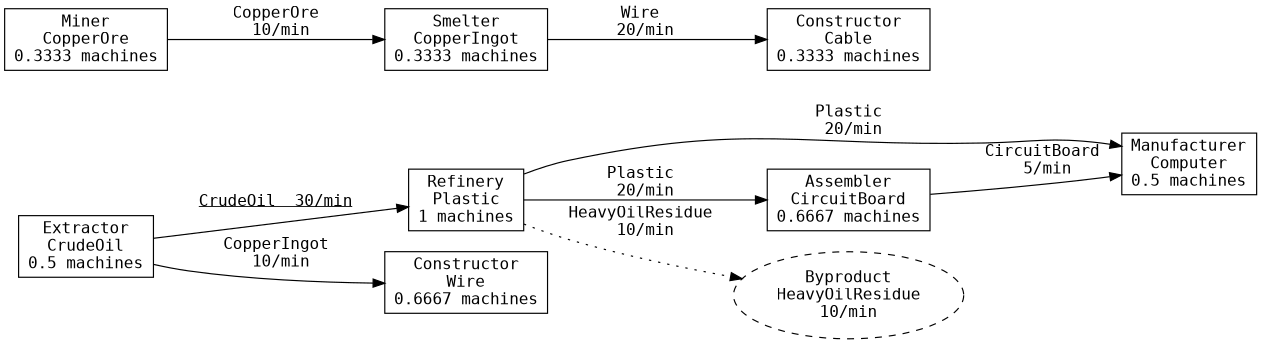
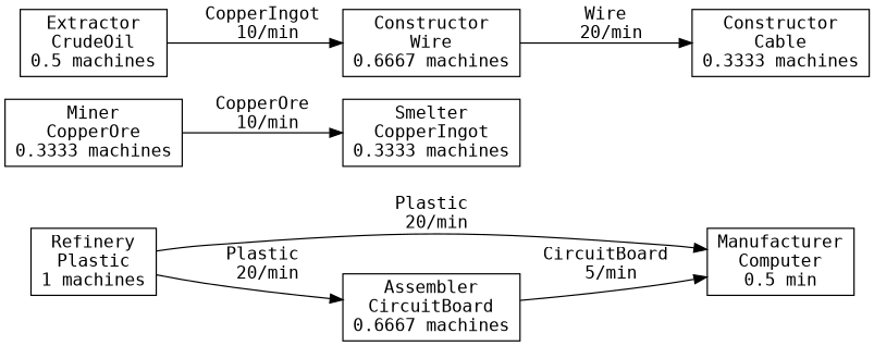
  digraph {
    fontname="DejaVu Sans Mono"
    rankdir=LR
    node [fontname="DejaVu Sans Mono" shape=box]
    edge [fontname="DejaVu Sans Mono"]
-   n1 [label="Manufacturer\nComputer\n0.5 machines"]
+   n1 [label="Manufacturer\nComputer\n0.5 min"]
    n2 [label="Assembler\nCircuitBoard\n0.6667 machines"]
    n3 [label="Refinery\nPlastic\n1 machines"]
-   n4 [label="Byproduct\nHeavyOilResidue\n10/min" shape=ellipse style=dashed]
    n5 [label="Smelter\nCopperIngot\n0.3333 machines"]
    n6 [label="Constructor\nWire\n0.6667 machines"]
    n7 [label="Constructor\nCable\n0.3333 machines"]
    n8 [label="Extractor\nCrudeOil\n0.5 machines"]
    n9 [label="Miner\nCopperOre\n0.3333 machines"]
    n2 -> n1 [label="CircuitBoard\n 5/min"]
    n3 -> n1 [label="Plastic\n 20/min"]
    n3 -> n2 [label="Plastic\n 20/min"]
-   n3 -> n4 [label="HeavyOilResidue\n 10/min" style=dotted]
-   n5 -> n7 [label="Wire\n 20/min"]
-   n8 -> n3 [label=< <U>CrudeOil  30/min</U> >]
+   n6 -> n7 [label="Wire\n 20/min"]
    n8 -> n6 [label="CopperIngot\n 10/min"]
    n9 -> n5 [label="CopperOre\n 10/min"]
  }
